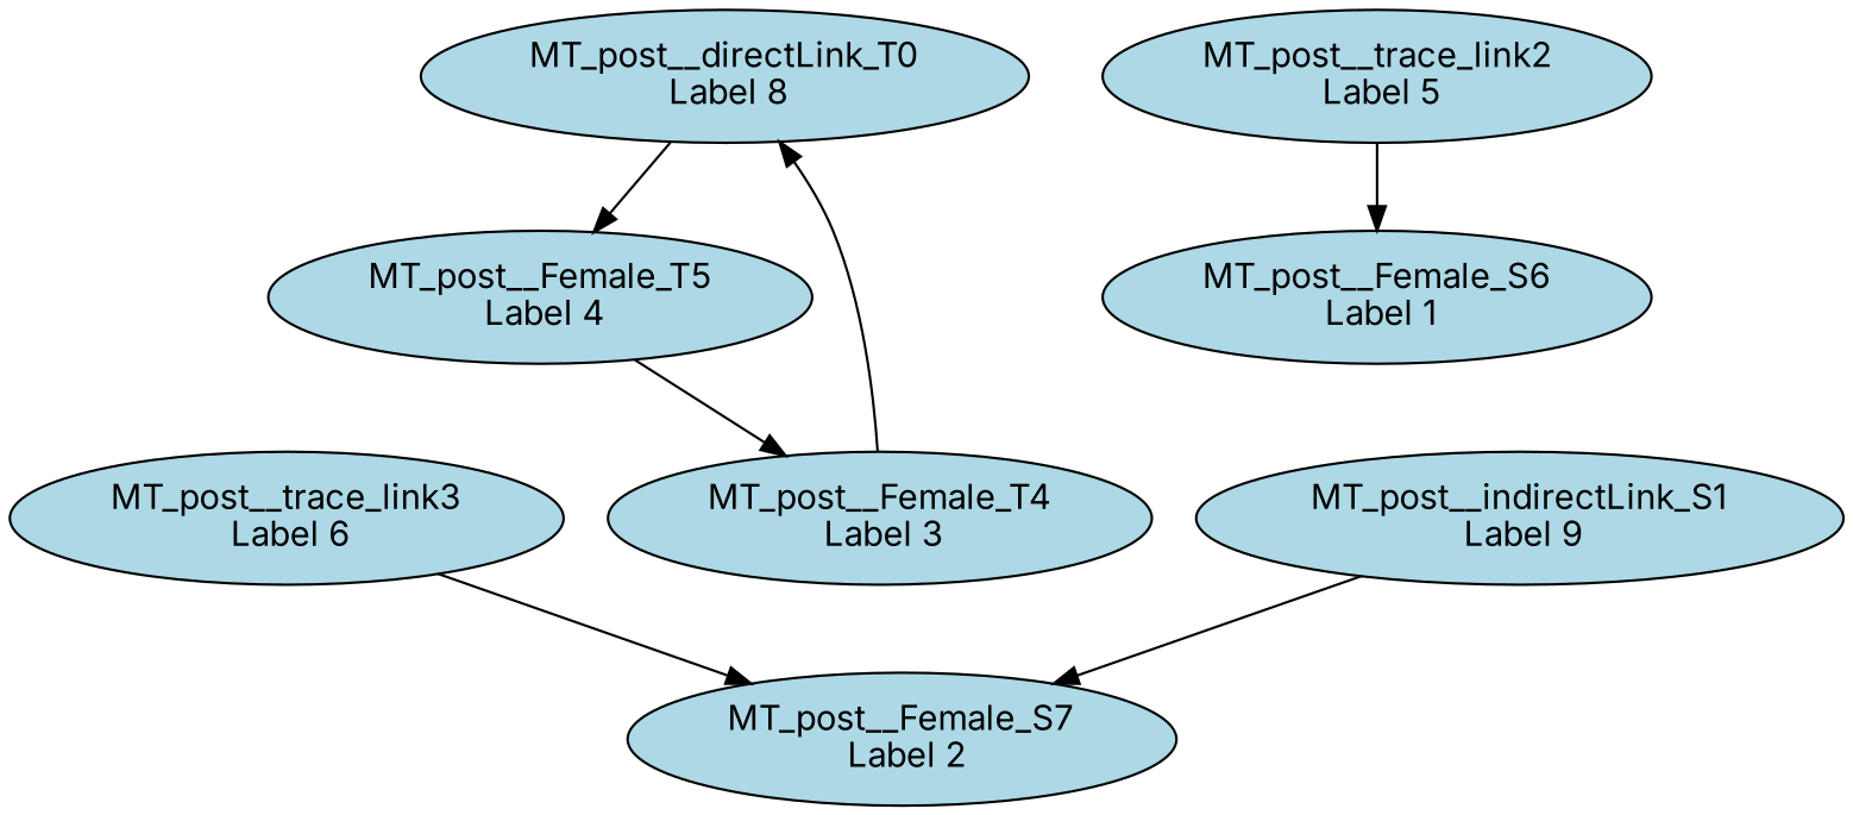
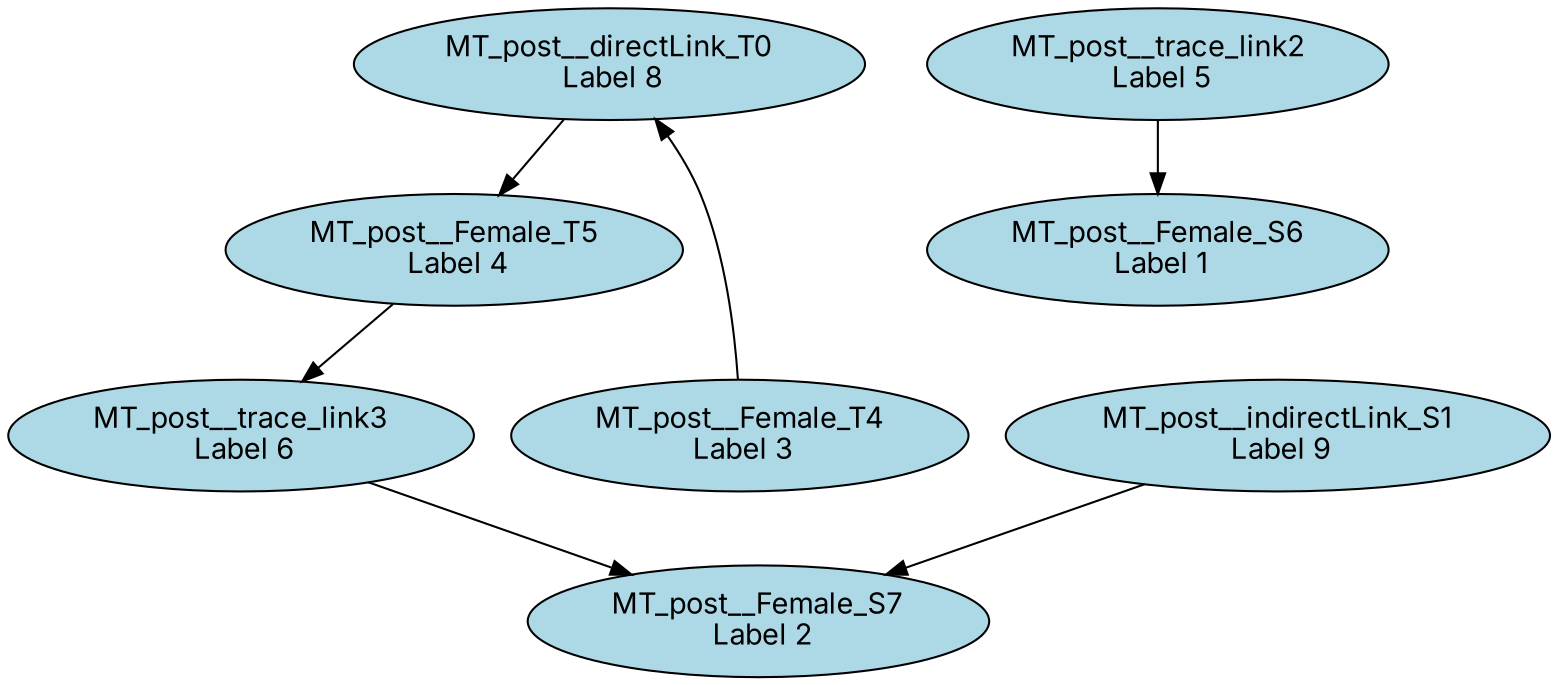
  digraph {
    fontname=Inter
    node [fillcolor=lightblue fontname=Inter style=filled]
    edge [fontname=Inter]
    "MT_post__directLink_T0\n Label 8"
    "MT_post__Female_T5\n Label 4"
    "MT_post__trace_link3\n Label 6"
    "MT_post__indirectLink_S1\n Label 9"
    "MT_post__Female_S7\n Label 2"
    "MT_post__trace_link2\n Label 5"
    "MT_post__Female_S6\n Label 1"
    "MT_post__Female_T4\n Label 3"
    "MT_post__directLink_T0\n Label 8" -> "MT_post__Female_T5\n Label 4"
-   "MT_post__Female_T5\n Label 4" -> "MT_post__Female_T4\n Label 3"
+   "MT_post__Female_T5\n Label 4" -> "MT_post__trace_link3\n Label 6"
    "MT_post__trace_link3\n Label 6" -> "MT_post__Female_S7\n Label 2"
    "MT_post__indirectLink_S1\n Label 9" -> "MT_post__Female_S7\n Label 2"
    "MT_post__trace_link2\n Label 5" -> "MT_post__Female_S6\n Label 1"
    "MT_post__Female_T4\n Label 3" -> "MT_post__directLink_T0\n Label 8"
  }
